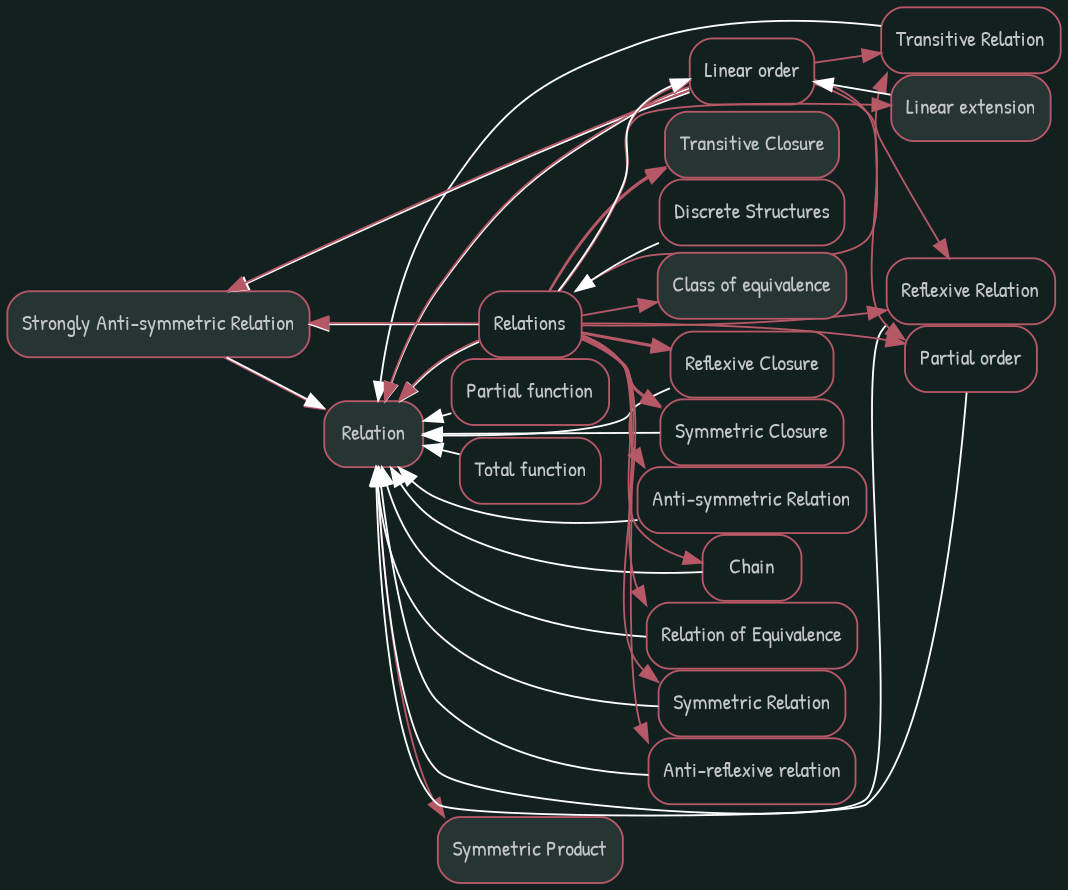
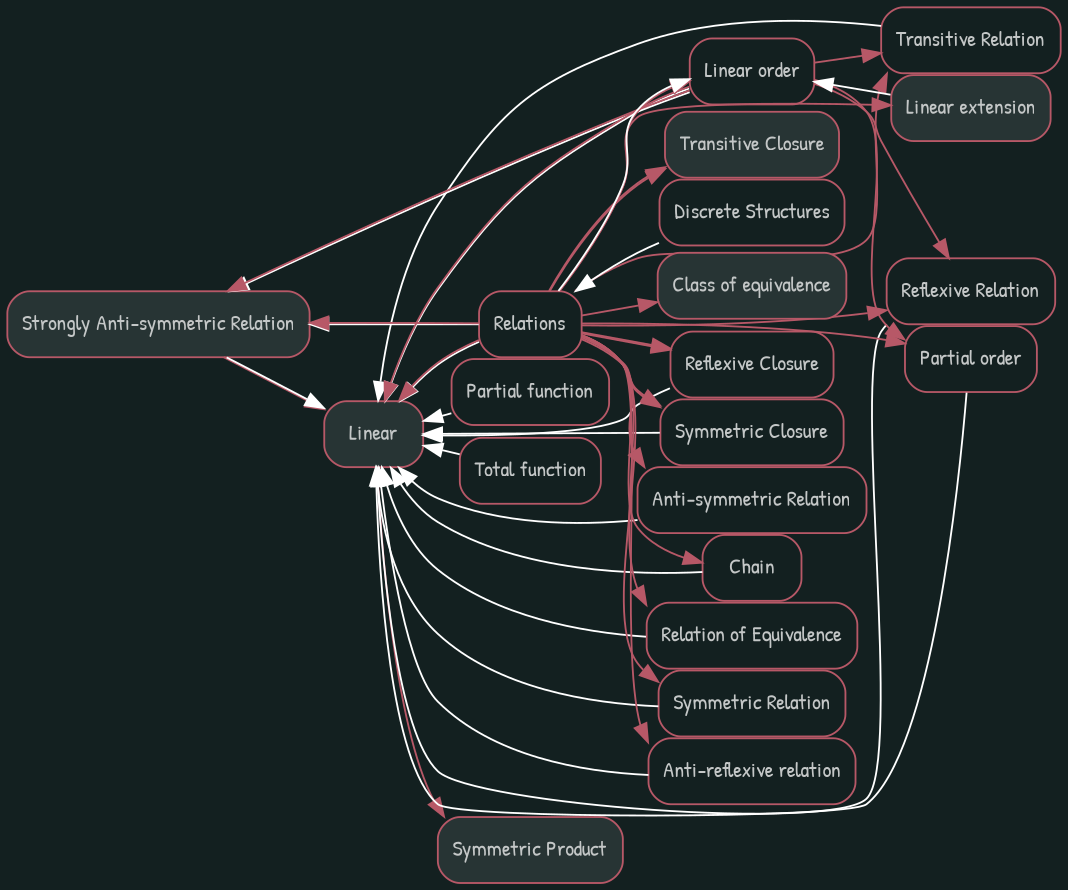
  digraph {
    bgcolor="#132020"
    fontname="Patrick Hand"
    nodesep=0
    rankdir=LR
    ranksep=0
    node [color="#b75867" fillcolor="#FFFFFF" fontcolor="#c4c7c7" fontname="Patrick Hand" fontsize="12px" labelfontname=sans shape=rectangle style=rounded]
    edge [color="#b75867" fontname="Patrick Hand"]
    n1 [fillcolor="#273434" label="Strongly Anti-symmetric Relation" style="rounded,filled"]
-   n2 [fillcolor="#273434" label=Relation style="rounded,filled"]
+   n2 [fillcolor="#273434" label=Linear style="rounded,filled"]
    n3 [label=Relations]
    n4 [label="Linear order"]
    n5 [fillcolor="#273434" label="Symmetric Product" style="rounded,filled"]
    n6 [label="Anti-symmetric Relation"]
    n7 [label=Chain]
    n8 [label="Reflexive Closure"]
    n9 [label="Symmetric Closure"]
    n10 [label="Relation of Equivalence"]
    n11 [label="Symmetric Relation"]
    n12 [label="Partial function"]
    n13 [label="Total function"]
    n14 [label="Transitive Relation"]
    n15 [label="Reflexive Relation"]
    n16 [label="Anti-reflexive relation"]
    n17 [label="Partial order"]
    n18 [fillcolor="#273434" label="Linear extension" style="rounded,filled"]
    n19 [fillcolor="#273434" label="Class of equivalence" style="rounded,filled"]
    n20 [fillcolor="#273434" label="Transitive Closure" style="rounded,filled"]
    n21 [label="Discrete Structures"]
    subgraph sub_1 {
      n1
      n2
    }
    subgraph sub_2 {
      n1
      n3
      n4
    }
    subgraph sub_3 {
      n2
      n5
    }
    subgraph sub_4 {
      n1
      n2
      n3
      n4
      n6
      n7
      n8
      n9
      n10
      n11
      n12
      n13
      n14
      n15
      n16
      n17
    }
    subgraph sub_5 {
      n1
      n2
      n3
      n4
      n6
      n7
      n8
      n9
      n10
      n11
      n14
      n15
      n16
      n17
      n18
      n19
      n20
    }
    subgraph sub_6 {
      n3
      n21
    }
    subgraph sub_7 {
      n1
      n2
      n4
      n14
      n15
      n17
    }
    subgraph sub_8 {
      n3
      n4
      n18
    }
    n1 -> n2
    n1 -> n3 [color="#FFFFFF" dir=back]
    n1 -> n4 [color="#FFFFFF" dir=back]
    n2 -> n1 [color="#FFFFFF" dir=back]
    n2 -> n3 [color="#FFFFFF" dir=back]
    n2 -> n4 [color="#FFFFFF" dir=back]
    n2 -> n5
    n2 -> n6 [color="#FFFFFF" dir=back]
    n2 -> n7 [color="#FFFFFF" dir=back]
    n2 -> n8 [color="#FFFFFF" dir=back]
    n2 -> n9 [color="#FFFFFF" dir=back]
    n2 -> n10 [color="#FFFFFF" dir=back]
    n2 -> n11 [color="#FFFFFF" dir=back]
    n2 -> n12 [color="#FFFFFF" dir=back]
    n2 -> n13 [color="#FFFFFF" dir=back]
    n2 -> n14 [color="#FFFFFF" dir=back]
    n2 -> n15 [color="#FFFFFF" dir=back]
    n2 -> n16 [color="#FFFFFF" dir=back]
    n2 -> n17 [color="#FFFFFF" dir=back]
    n3 -> n1
    n3 -> n2
    n3 -> n4
    n3 -> n6
    n3 -> n7
    n3 -> n8
    n3 -> n8
    n3 -> n9
    n3 -> n9
    n3 -> n10
    n3 -> n11
    n3 -> n14
    n3 -> n15
    n3 -> n16
    n3 -> n17
    n3 -> n18
    n3 -> n19
    n3 -> n20
    n3 -> n20
    n3 -> n21 [color="#FFFFFF" dir=back]
    n4 -> n1
    n4 -> n2
    n4 -> n3 [color="#FFFFFF" dir=back]
    n4 -> n14
    n4 -> n15
    n4 -> n17
    n4 -> n18 [color="#FFFFFF" dir=back]
  }
